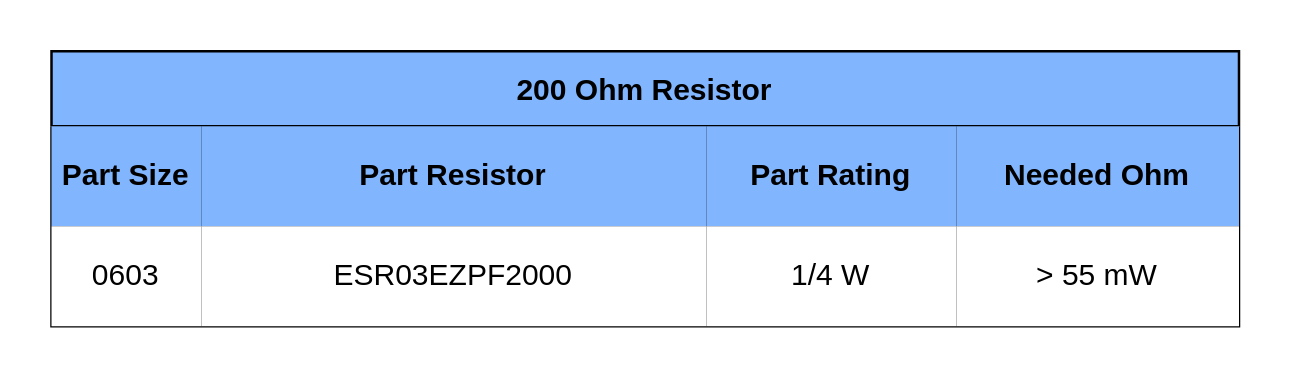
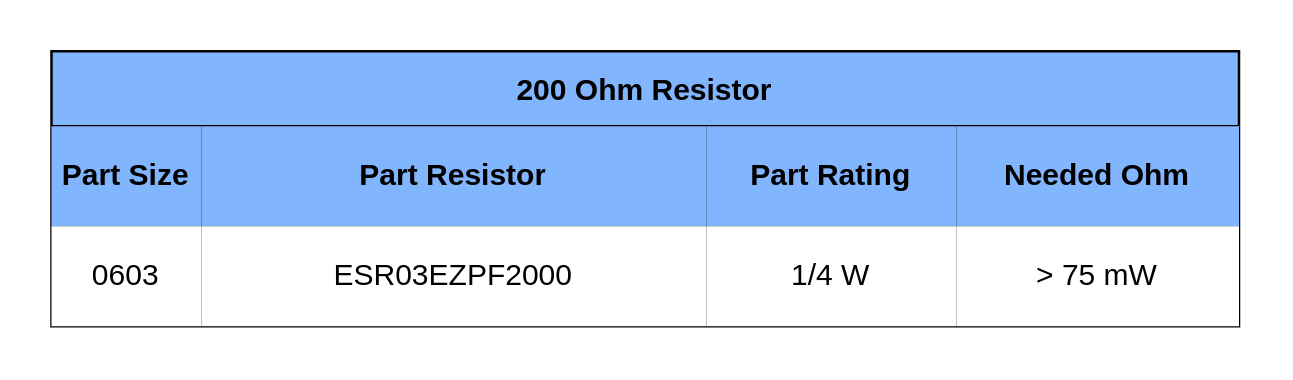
  <mxCell id="0" />
  <mxCell id="1" parent="0" />
  <mxCell id="2" value="200 Ohm Resistor" style="shape=table;startSize=30;container=1;collapsible=0;childLayout=tableLayout;fillColor=#81B5FD;fontStyle=1" vertex="1" parent="1"><mxGeometry x="20" y="20" width="475" height="110" as="geometry" /></mxCell>
  <mxCell id="3" value="" style="shape=tableRow;horizontal=0;startSize=0;swimlaneHead=0;swimlaneBody=0;strokeColor=inherit;top=0;left=0;bottom=0;right=0;collapsible=0;dropTarget=0;fillColor=none;points=[[0,0.5],[1,0.5]];portConstraint=eastwest;" vertex="1" parent="2"><mxGeometry y="30" width="475" height="40" as="geometry" /></mxCell>
  <mxCell id="4" value="Part Size" style="shape=partialRectangle;html=1;whiteSpace=wrap;connectable=0;strokeColor=inherit;overflow=hidden;fillColor=#81B5FD;top=0;left=0;bottom=0;right=0;pointerEvents=1;fontStyle=1" vertex="1" parent="3"><mxGeometry width="60" height="40" as="geometry"><mxRectangle width="60" height="40" as="alternateBounds" /></mxGeometry></mxCell>
  <mxCell id="5" value="Part Resistor" style="shape=partialRectangle;html=1;whiteSpace=wrap;connectable=0;strokeColor=inherit;overflow=hidden;fillColor=#81B5FD;top=0;left=0;bottom=0;right=0;pointerEvents=1;fontStyle=1" vertex="1" parent="3"><mxGeometry x="60" width="202" height="40" as="geometry"><mxRectangle width="202" height="40" as="alternateBounds" /></mxGeometry></mxCell>
  <mxCell id="6" value="Part Rating" style="shape=partialRectangle;html=1;whiteSpace=wrap;connectable=0;strokeColor=inherit;overflow=hidden;fillColor=#81B5FD;top=0;left=0;bottom=0;right=0;pointerEvents=1;fontStyle=1" vertex="1" parent="3"><mxGeometry x="262" width="100" height="40" as="geometry"><mxRectangle width="100" height="40" as="alternateBounds" /></mxGeometry></mxCell>
  <mxCell id="7" value="Needed Ohm" style="shape=partialRectangle;html=1;whiteSpace=wrap;connectable=0;strokeColor=inherit;overflow=hidden;fillColor=#81B5FD;top=0;left=0;bottom=0;right=0;pointerEvents=1;fontStyle=1" vertex="1" parent="3"><mxGeometry x="362" width="113" height="40" as="geometry"><mxRectangle width="113" height="40" as="alternateBounds" /></mxGeometry></mxCell>
  <mxCell id="8" value="" style="shape=tableRow;horizontal=0;startSize=0;swimlaneHead=0;swimlaneBody=0;strokeColor=inherit;top=0;left=0;bottom=0;right=0;collapsible=0;dropTarget=0;fillColor=none;points=[[0,0.5],[1,0.5]];portConstraint=eastwest;" vertex="1" parent="2"><mxGeometry y="70" width="475" height="40" as="geometry" /></mxCell>
  <mxCell id="9" value="0603" style="shape=partialRectangle;html=1;whiteSpace=wrap;connectable=0;overflow=hidden;top=0;left=0;bottom=0;right=0;pointerEvents=1;" vertex="1" parent="8"><mxGeometry width="60" height="40" as="geometry"><mxRectangle width="60" height="40" as="alternateBounds" /></mxGeometry></mxCell>
  <mxCell id="10" value="ESR03EZPF2000" style="shape=partialRectangle;html=1;whiteSpace=wrap;connectable=0;overflow=hidden;top=0;left=0;bottom=0;right=0;pointerEvents=1;" vertex="1" parent="8"><mxGeometry x="60" width="202" height="40" as="geometry"><mxRectangle width="202" height="40" as="alternateBounds" /></mxGeometry></mxCell>
  <mxCell id="11" value="1/4 W" style="shape=partialRectangle;html=1;whiteSpace=wrap;connectable=0;overflow=hidden;top=0;left=0;bottom=0;right=0;pointerEvents=1;" vertex="1" parent="8"><mxGeometry x="262" width="100" height="40" as="geometry"><mxRectangle width="100" height="40" as="alternateBounds" /></mxGeometry></mxCell>
- <mxCell id="12" value="&amp;gt; 55 mW" style="shape=partialRectangle;html=1;whiteSpace=wrap;connectable=0;overflow=hidden;top=0;left=0;bottom=0;right=0;pointerEvents=1;" vertex="1" parent="8"><mxGeometry x="362" width="113" height="40" as="geometry"><mxRectangle width="113" height="40" as="alternateBounds" /></mxGeometry></mxCell>
+ <mxCell id="12" value="&amp;gt; 75 mW" style="shape=partialRectangle;html=1;whiteSpace=wrap;connectable=0;overflow=hidden;top=0;left=0;bottom=0;right=0;pointerEvents=1;" vertex="1" parent="8"><mxGeometry x="362" width="113" height="40" as="geometry"><mxRectangle width="113" height="40" as="alternateBounds" /></mxGeometry></mxCell>
